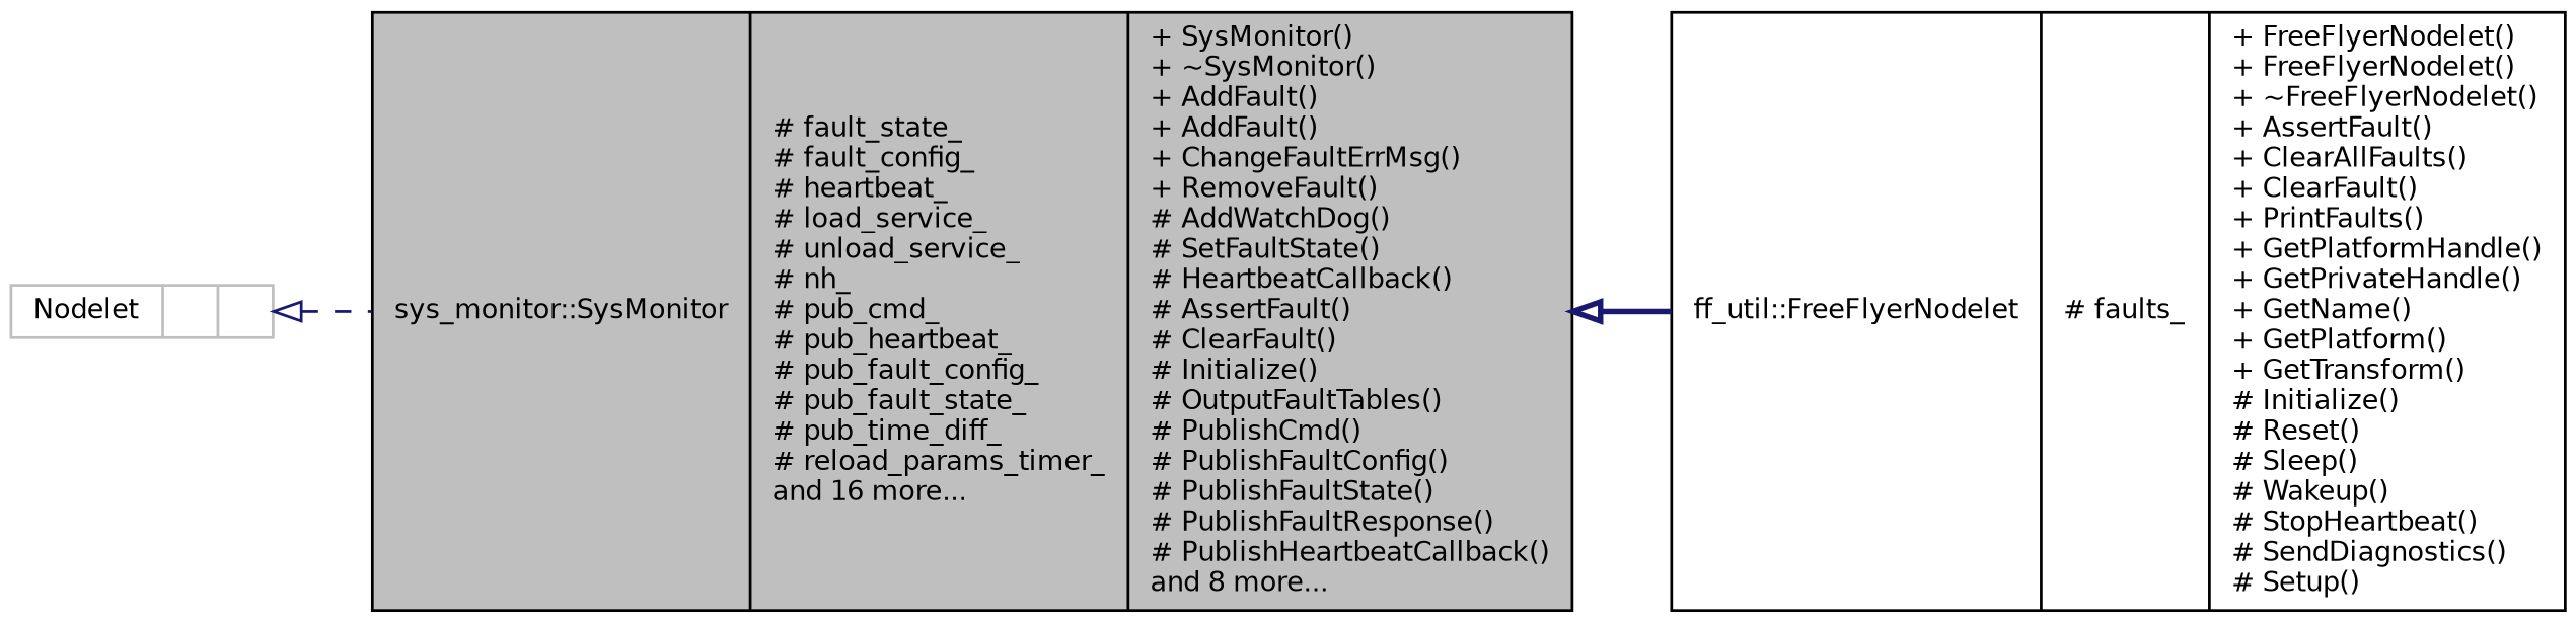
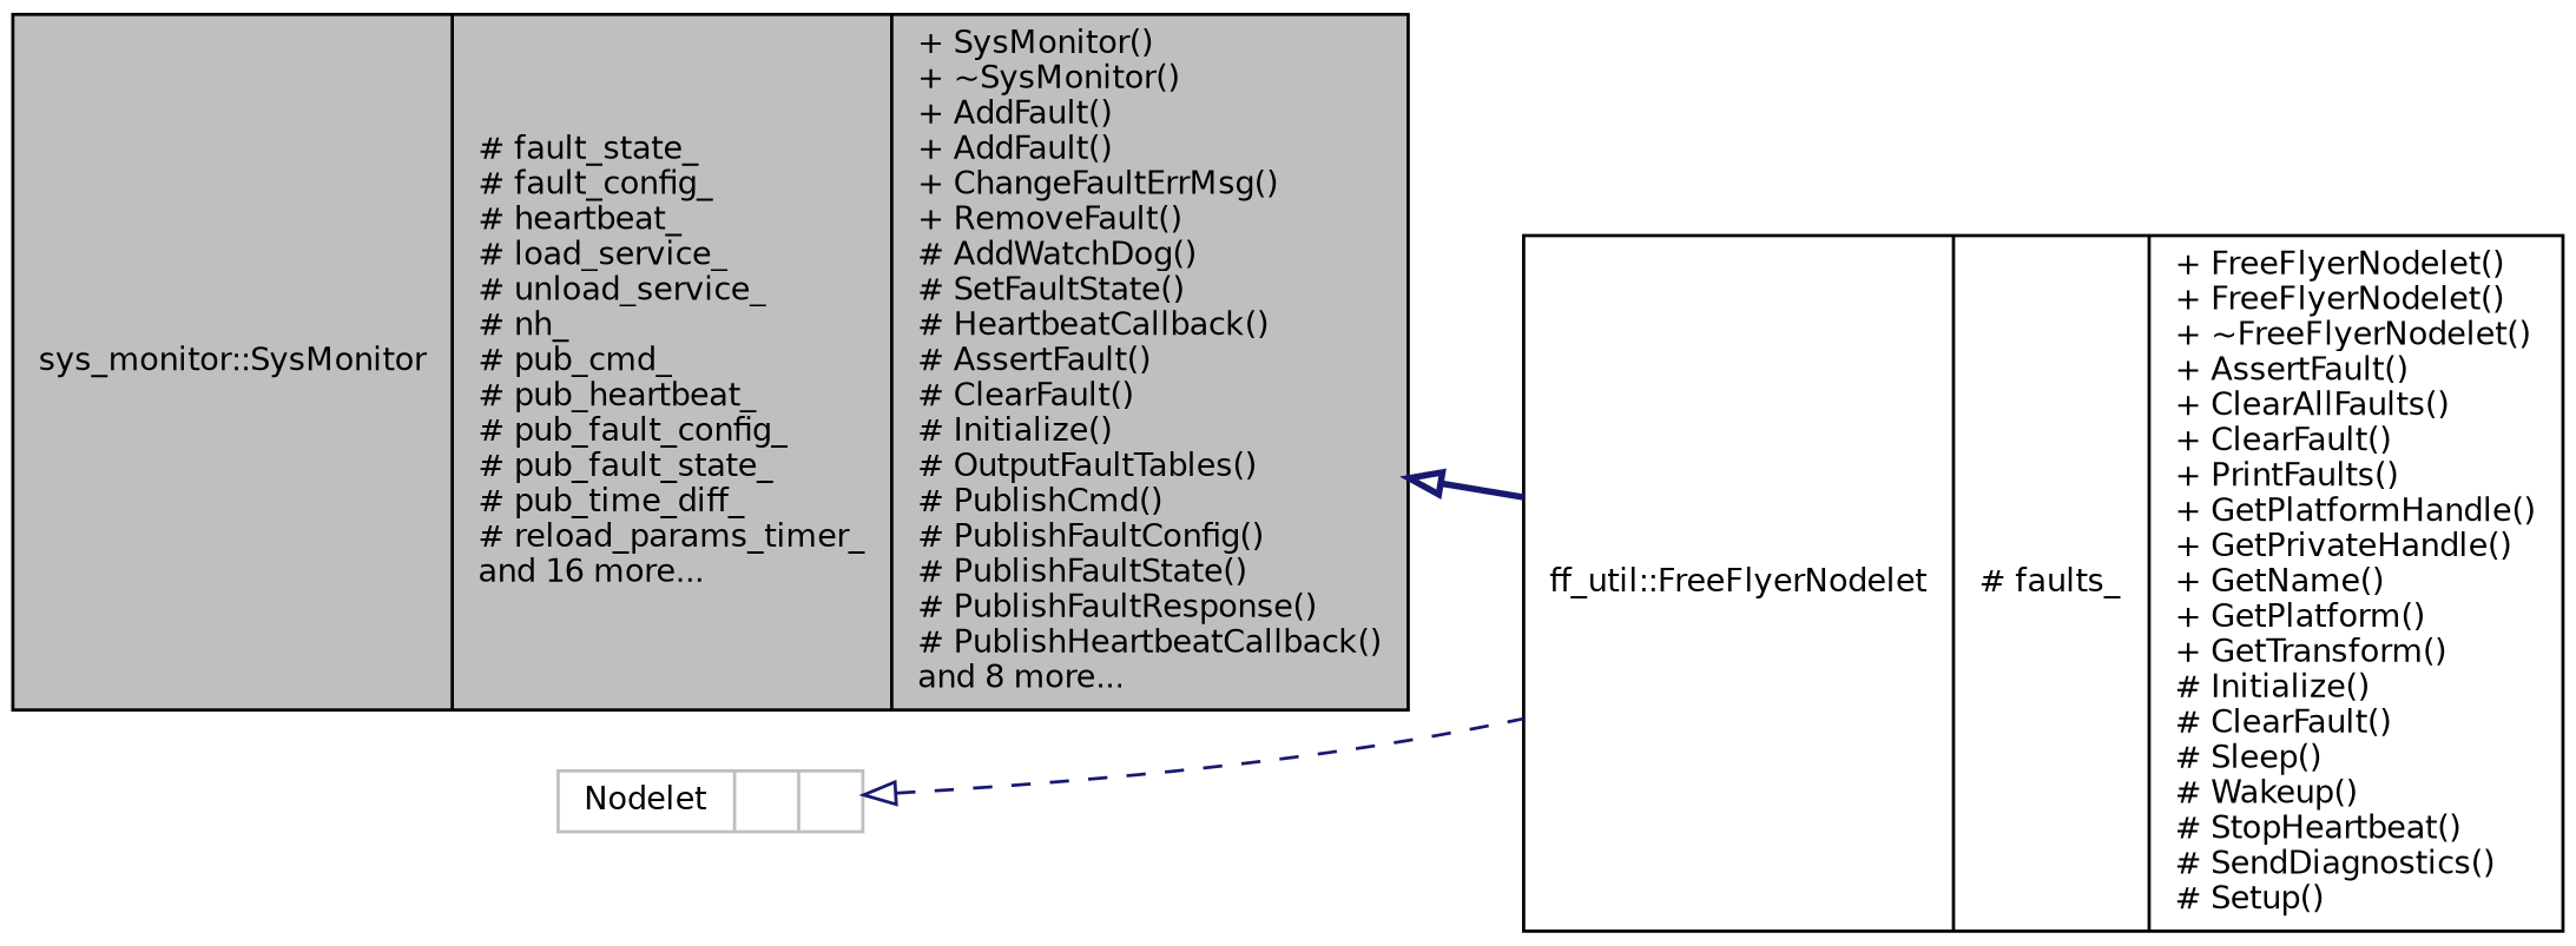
  digraph {
    rankdir=LR
    node [color=black fillcolor=white fontname=Helvetica fontsize=10 shape=record style=filled]
    edge [arrowtail=onormal color=midnightblue dir=back fontname=Helvetica fontsize=10 labelfontname=Helvetica labelfontsize=10]
    n1 [fillcolor=grey75 fontcolor=black height=0.2 label="{sys_monitor::SysMonitor\n|# fault_state_\l# fault_config_\l# heartbeat_\l# load_service_\l# unload_service_\l# nh_\l# pub_cmd_\l# pub_heartbeat_\l# pub_fault_config_\l# pub_fault_state_\l# pub_time_diff_\l# reload_params_timer_\land 16 more...\l|+ SysMonitor()\l+ ~SysMonitor()\l+ AddFault()\l+ AddFault()\l+ ChangeFaultErrMsg()\l+ RemoveFault()\l# AddWatchDog()\l# SetFaultState()\l# HeartbeatCallback()\l# AssertFault()\l# ClearFault()\l# Initialize()\l# OutputFaultTables()\l# PublishCmd()\l# PublishFaultConfig()\l# PublishFaultState()\l# PublishFaultResponse()\l# PublishHeartbeatCallback()\land 8 more...\l}" width=0.4]
-   n2 [height=0.2 label="{ff_util::FreeFlyerNodelet\n|# faults_\l|+ FreeFlyerNodelet()\l+ FreeFlyerNodelet()\l+ ~FreeFlyerNodelet()\l+ AssertFault()\l+ ClearAllFaults()\l+ ClearFault()\l+ PrintFaults()\l+ GetPlatformHandle()\l+ GetPrivateHandle()\l+ GetName()\l+ GetPlatform()\l+ GetTransform()\l# Initialize()\l# Reset()\l# Sleep()\l# Wakeup()\l# StopHeartbeat()\l# SendDiagnostics()\l# Setup()\l}" width=0.4]
+   n2 [height=0.2 label="{ff_util::FreeFlyerNodelet\n|# faults_\l|+ FreeFlyerNodelet()\l+ FreeFlyerNodelet()\l+ ~FreeFlyerNodelet()\l+ AssertFault()\l+ ClearAllFaults()\l+ ClearFault()\l+ PrintFaults()\l+ GetPlatformHandle()\l+ GetPrivateHandle()\l+ GetName()\l+ GetPlatform()\l+ GetTransform()\l# Initialize()\l# ClearFault()\l# Sleep()\l# Wakeup()\l# StopHeartbeat()\l# SendDiagnostics()\l# Setup()\l}" width=0.4]
    n3 [color=grey75 height=0.2 label="{Nodelet\n||}" width=0.4]
    n1 -> n2 [style=bold]
-   n3 -> n1 [style=dashed]
+   n3 -> n2 [style=dashed]
  }
